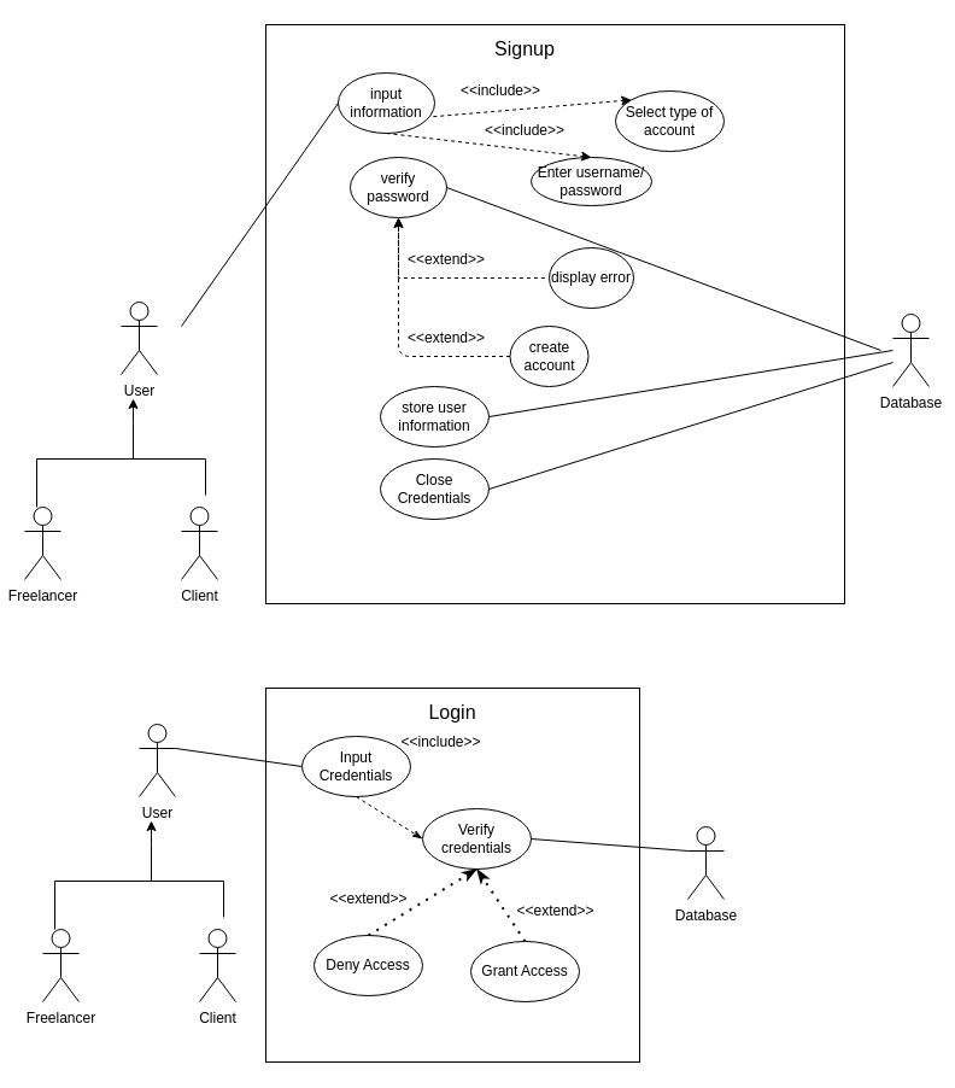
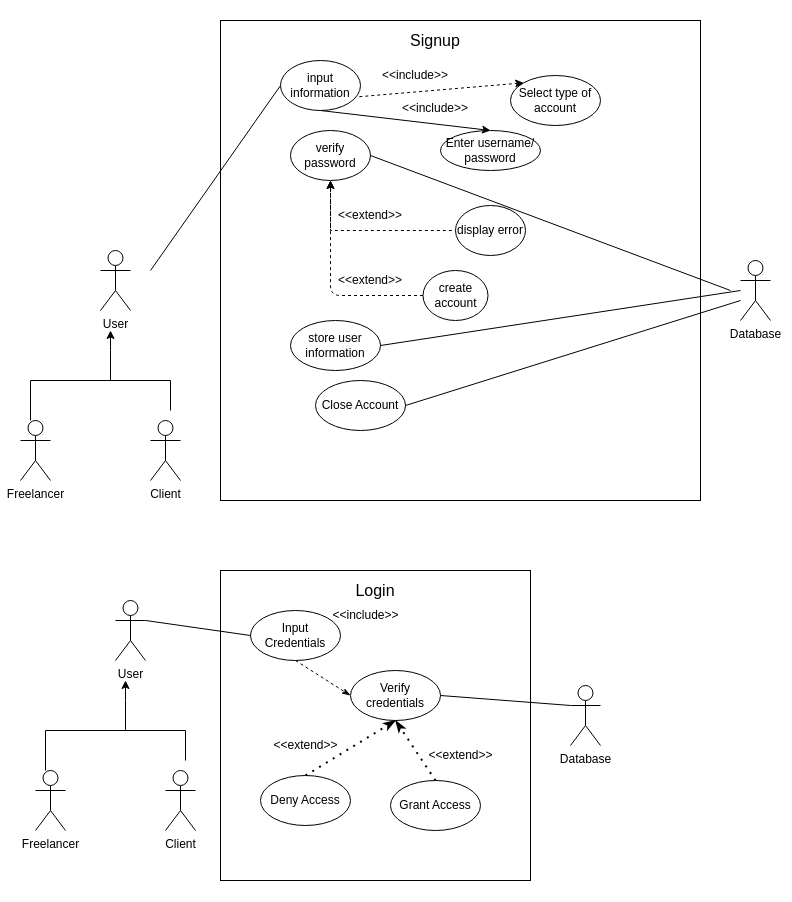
  <mxCell id="0" />
  <mxCell id="1" parent="0" />
  <mxCell id="2" value="" style="whiteSpace=wrap;html=1;aspect=fixed;" parent="1" vertex="1"><mxGeometry x="220" y="20" width="480" height="480" as="geometry" /></mxCell>
  <mxCell id="3" value="Database" style="shape=umlActor;verticalLabelPosition=bottom;labelBackgroundColor=#ffffff;verticalAlign=top;html=1;outlineConnect=0;" parent="1" vertex="1"><mxGeometry x="740" y="260" width="30" height="60" as="geometry" /></mxCell>
  <mxCell id="4" value="User" style="shape=umlActor;verticalLabelPosition=bottom;labelBackgroundColor=#ffffff;verticalAlign=top;html=1;outlineConnect=0;" parent="1" vertex="1"><mxGeometry x="100" y="250" width="30" height="60" as="geometry" /></mxCell>
  <mxCell id="5" value="Signup" style="text;html=1;strokeColor=none;fillColor=none;align=center;verticalAlign=middle;whiteSpace=wrap;rounded=0;fontSize=16;" parent="1" vertex="1"><mxGeometry x="415" y="30" width="40" height="20" as="geometry" /></mxCell>
- <mxCell id="6" value="store user information" style="ellipse;whiteSpace=wrap;html=1;" parent="1" vertex="1"><mxGeometry x="315" y="320" width="90" height="50" as="geometry" /></mxCell>
+ <mxCell id="6" value="store user information" style="ellipse;whiteSpace=wrap;html=1;" parent="1" vertex="1"><mxGeometry x="290" y="320" width="90" height="50" as="geometry" /></mxCell>
  <mxCell id="7" value="input information" style="ellipse;whiteSpace=wrap;html=1;" parent="1" vertex="1"><mxGeometry x="280" y="60" width="80" height="50" as="geometry" /></mxCell>
  <mxCell id="8" value="Enter username/ password" style="ellipse;whiteSpace=wrap;html=1;" parent="1" vertex="1"><mxGeometry x="440" y="130" width="100" height="40" as="geometry" /></mxCell>
  <mxCell id="9" value="&amp;lt;&amp;lt;include&amp;gt;&amp;gt;" style="text;html=1;strokeColor=none;fillColor=none;align=center;verticalAlign=middle;whiteSpace=wrap;rounded=0;" parent="1" vertex="1"><mxGeometry x="415" y="97.5" width="40" height="20" as="geometry" /></mxCell>
- <mxCell id="10" value="" style="endArrow=classic;html=1;entryX=0.5;entryY=0;entryDx=0;entryDy=0;exitX=0.5;exitY=1;exitDx=0;exitDy=0;dashed=1;" parent="1" source="7" target="8" edge="1"><mxGeometry width="50" height="50" relative="1" as="geometry"><mxPoint x="415" y="240" as="sourcePoint" /><mxPoint x="540" y="290" as="targetPoint" /></mxGeometry></mxCell>
+ <mxCell id="10" value="" style="endArrow=classic;html=1;entryX=0.5;entryY=0;entryDx=0;entryDy=0;exitX=0.5;exitY=1;exitDx=0;exitDy=0;dashed=0;" parent="1" source="7" target="8" edge="1"><mxGeometry width="50" height="50" relative="1" as="geometry"><mxPoint x="415" y="240" as="sourcePoint" /><mxPoint x="540" y="290" as="targetPoint" /></mxGeometry></mxCell>
  <mxCell id="11" style="edgeStyle=orthogonalEdgeStyle;rounded=0;orthogonalLoop=1;jettySize=auto;html=1;exitX=0.5;exitY=1;exitDx=0;exitDy=0;dashed=1;endArrow=none;endFill=0;startArrow=classic;startFill=1;entryX=0;entryY=0.5;entryDx=0;entryDy=0;" parent="1" source="12" target="13" edge="1"><mxGeometry relative="1" as="geometry" /></mxCell>
  <mxCell id="12" value="verify password" style="ellipse;whiteSpace=wrap;html=1;" parent="1" vertex="1"><mxGeometry x="290" y="130" width="80" height="50" as="geometry" /></mxCell>
  <mxCell id="13" value="display error" style="ellipse;whiteSpace=wrap;html=1;" parent="1" vertex="1"><mxGeometry x="455" y="205" width="70" height="50" as="geometry" /></mxCell>
  <mxCell id="14" value="" style="endArrow=none;html=1;entryX=0;entryY=0.5;entryDx=0;entryDy=0;" parent="1" target="7" edge="1"><mxGeometry width="50" height="50" relative="1" as="geometry"><mxPoint x="150" y="270" as="sourcePoint" /><mxPoint x="100" y="120" as="targetPoint" /></mxGeometry></mxCell>
  <mxCell id="15" value="create account" style="ellipse;whiteSpace=wrap;html=1;" parent="1" vertex="1"><mxGeometry x="422.5" y="270" width="65" height="50" as="geometry" /></mxCell>
  <mxCell id="16" value="Freelancer" style="shape=umlActor;verticalLabelPosition=bottom;labelBackgroundColor=#ffffff;verticalAlign=top;html=1;outlineConnect=0;" parent="1" vertex="1"><mxGeometry x="20" y="420" width="30" height="60" as="geometry" /></mxCell>
  <mxCell id="17" value="Client" style="shape=umlActor;verticalLabelPosition=bottom;labelBackgroundColor=#ffffff;verticalAlign=top;html=1;outlineConnect=0;" parent="1" vertex="1"><mxGeometry x="150" y="420" width="30" height="60" as="geometry" /></mxCell>
  <mxCell id="18" value="" style="endArrow=none;html=1;edgeStyle=orthogonalEdgeStyle;rounded=0;" parent="1" source="16" edge="1"><mxGeometry width="50" height="50" relative="1" as="geometry"><mxPoint x="30" y="390" as="sourcePoint" /><mxPoint x="130" y="380" as="targetPoint" /><Array as="points"><mxPoint x="30" y="380" /><mxPoint x="130" y="380" /></Array></mxGeometry></mxCell>
  <mxCell id="19" value="" style="endArrow=classic;html=1;edgeStyle=orthogonalEdgeStyle;rounded=0;startArrow=none;startFill=0;endFill=1;" parent="1" edge="1"><mxGeometry width="50" height="50" relative="1" as="geometry"><mxPoint x="170" y="410" as="sourcePoint" /><mxPoint x="110" y="330" as="targetPoint" /><Array as="points"><mxPoint x="170" y="380" /><mxPoint x="110" y="380" /><mxPoint x="110" y="350" /></Array></mxGeometry></mxCell>
  <mxCell id="20" value="" style="endArrow=none;html=1;exitX=1;exitY=0.5;exitDx=0;exitDy=0;" parent="1" source="6" edge="1"><mxGeometry width="50" height="50" relative="1" as="geometry"><mxPoint x="650" y="360" as="sourcePoint" /><mxPoint x="740" y="290" as="targetPoint" /></mxGeometry></mxCell>
- <mxCell id="21" value="Close Credentials" style="ellipse;whiteSpace=wrap;html=1;" parent="1" vertex="1"><mxGeometry x="315" y="380" width="90" height="50" as="geometry" /></mxCell>
+ <mxCell id="21" value="Close Account" style="ellipse;whiteSpace=wrap;html=1;" parent="1" vertex="1"><mxGeometry x="315" y="380" width="90" height="50" as="geometry" /></mxCell>
  <mxCell id="22" value="" style="endArrow=none;html=1;exitX=1;exitY=0.5;exitDx=0;exitDy=0;" parent="1" source="21" edge="1"><mxGeometry width="50" height="50" relative="1" as="geometry"><mxPoint x="740" y="430" as="sourcePoint" /><mxPoint x="740" y="300" as="targetPoint" /></mxGeometry></mxCell>
  <mxCell id="23" value="Select type of account" style="ellipse;whiteSpace=wrap;html=1;" parent="1" vertex="1"><mxGeometry x="510" y="75" width="90" height="50" as="geometry" /></mxCell>
  <mxCell id="24" value="" style="endArrow=classic;dashed=1;html=1;exitX=0.985;exitY=0.724;exitDx=0;exitDy=0;exitPerimeter=0;entryX=0;entryY=0;entryDx=0;entryDy=0;endFill=1;" parent="1" source="7" target="23" edge="1"><mxGeometry width="50" height="50" relative="1" as="geometry"><mxPoint x="400" y="90" as="sourcePoint" /><mxPoint x="450" y="40" as="targetPoint" /></mxGeometry></mxCell>
  <mxCell id="25" value="&amp;lt;&amp;lt;include&amp;gt;&amp;gt;" style="text;html=1;strokeColor=none;fillColor=none;align=center;verticalAlign=middle;whiteSpace=wrap;rounded=0;" parent="1" vertex="1"><mxGeometry x="395" y="65" width="40" height="20" as="geometry" /></mxCell>
  <mxCell id="26" value="" style="endArrow=none;html=1;exitX=1;exitY=0.5;exitDx=0;exitDy=0;" parent="1" source="12" edge="1"><mxGeometry width="50" height="50" relative="1" as="geometry"><mxPoint x="370" y="460" as="sourcePoint" /><mxPoint x="730" y="290" as="targetPoint" /></mxGeometry></mxCell>
  <mxCell id="27" value="" style="endArrow=classic;dashed=1;html=1;exitX=0;exitY=0.5;exitDx=0;exitDy=0;entryX=0.5;entryY=1;entryDx=0;entryDy=0;edgeStyle=orthogonalEdgeStyle;startArrow=none;startFill=0;endFill=1;" parent="1" source="15" target="12" edge="1"><mxGeometry width="50" height="50" relative="1" as="geometry"><mxPoint x="330" y="330" as="sourcePoint" /><mxPoint x="380" y="280" as="targetPoint" /></mxGeometry></mxCell>
  <mxCell id="28" value="&amp;lt;&amp;lt;extend&amp;gt;&amp;gt;" style="text;html=1;strokeColor=none;fillColor=none;align=center;verticalAlign=middle;whiteSpace=wrap;rounded=0;" parent="1" vertex="1"><mxGeometry x="350" y="205" width="40" height="20" as="geometry" /></mxCell>
  <mxCell id="29" value="&amp;lt;&amp;lt;extend&amp;gt;&amp;gt;" style="text;html=1;strokeColor=none;fillColor=none;align=center;verticalAlign=middle;whiteSpace=wrap;rounded=0;" parent="1" vertex="1"><mxGeometry x="350" y="270" width="40" height="20" as="geometry" /></mxCell>
  <mxCell id="30" value="" style="whiteSpace=wrap;html=1;aspect=fixed;" parent="1" vertex="1"><mxGeometry x="220" y="570" width="310" height="310" as="geometry" /></mxCell>
  <mxCell id="31" value="Database" style="shape=umlActor;verticalLabelPosition=bottom;labelBackgroundColor=#ffffff;verticalAlign=top;html=1;outlineConnect=0;" parent="1" vertex="1"><mxGeometry x="570" y="685" width="30" height="60" as="geometry" /></mxCell>
  <mxCell id="32" value="Verify credentials&lt;span style=&quot;font-family: &amp;#34;helvetica&amp;#34; , &amp;#34;arial&amp;#34; , sans-serif ; font-size: 0px ; white-space: nowrap&quot;&gt;%3CmxGraphModel%3E%3Croot%3E%3CmxCell%20id%3D%220%22%2F%3E%3CmxCell%20id%3D%221%22%20parent%3D%220%22%2F%3E%3CmxCell%20id%3D%222%22%20value%3D%22store%20user%20information%22%20style%3D%22ellipse%3BwhiteSpace%3Dwrap%3Bhtml%3D1%3B%22%20vertex%3D%221%22%20parent%3D%221%22%3E%3CmxGeometry%20x%3D%22375%22%20y%3D%22350%22%20width%3D%2290%22%20height%3D%2250%22%20as%3D%22geometry%22%2F%3E%3C%2FmxCell%3E%3C%2Froot%3E%3C%2FmxGraphModel%3E&lt;/span&gt;" style="ellipse;whiteSpace=wrap;html=1;" parent="1" vertex="1"><mxGeometry x="350" y="670" width="90" height="50" as="geometry" /></mxCell>
  <mxCell id="33" value="Grant Access" style="ellipse;whiteSpace=wrap;html=1;" parent="1" vertex="1"><mxGeometry x="390" y="780" width="90" height="50" as="geometry" /></mxCell>
  <mxCell id="34" value="Deny Access" style="ellipse;whiteSpace=wrap;html=1;" parent="1" vertex="1"><mxGeometry x="260" y="775" width="90" height="50" as="geometry" /></mxCell>
  <mxCell id="35" value="" style="endArrow=none;html=1;exitX=1;exitY=0.5;exitDx=0;exitDy=0;entryX=0;entryY=0.333;entryDx=0;entryDy=0;entryPerimeter=0;" parent="1" source="32" edge="1" target="31"><mxGeometry width="50" height="50" relative="1" as="geometry"><mxPoint x="450" y="700" as="sourcePoint" /><mxPoint x="550" y="700" as="targetPoint" /></mxGeometry></mxCell>
  <mxCell id="36" value="Login" style="text;html=1;strokeColor=none;fillColor=none;align=center;verticalAlign=middle;whiteSpace=wrap;rounded=0;fontSize=16;" parent="1" vertex="1"><mxGeometry x="355" y="580" width="40" height="20" as="geometry" /></mxCell>
  <mxCell id="37" value="User" style="shape=umlActor;verticalLabelPosition=bottom;labelBackgroundColor=#ffffff;verticalAlign=top;html=1;outlineConnect=0;" vertex="1" parent="1"><mxGeometry x="115" y="600" width="30" height="60" as="geometry" /></mxCell>
  <mxCell id="38" value="Freelancer" style="shape=umlActor;verticalLabelPosition=bottom;labelBackgroundColor=#ffffff;verticalAlign=top;html=1;outlineConnect=0;" vertex="1" parent="1"><mxGeometry x="35" y="770" width="30" height="60" as="geometry" /></mxCell>
  <mxCell id="39" value="Client" style="shape=umlActor;verticalLabelPosition=bottom;labelBackgroundColor=#ffffff;verticalAlign=top;html=1;outlineConnect=0;" vertex="1" parent="1"><mxGeometry x="165" y="770" width="30" height="60" as="geometry" /></mxCell>
  <mxCell id="40" value="" style="endArrow=none;html=1;edgeStyle=orthogonalEdgeStyle;rounded=0;" edge="1" source="38" parent="1"><mxGeometry width="50" height="50" relative="1" as="geometry"><mxPoint x="45" y="740" as="sourcePoint" /><mxPoint x="145" y="730" as="targetPoint" /><Array as="points"><mxPoint x="45" y="730" /><mxPoint x="145" y="730" /></Array></mxGeometry></mxCell>
  <mxCell id="41" value="" style="endArrow=classic;html=1;edgeStyle=orthogonalEdgeStyle;rounded=0;startArrow=none;startFill=0;endFill=1;" edge="1" parent="1"><mxGeometry width="50" height="50" relative="1" as="geometry"><mxPoint x="185" y="760" as="sourcePoint" /><mxPoint x="125" y="680" as="targetPoint" /><Array as="points"><mxPoint x="185" y="730" /><mxPoint x="125" y="730" /><mxPoint x="125" y="700" /></Array></mxGeometry></mxCell>
  <mxCell id="42" value="" style="endArrow=classicThin;dashed=1;html=1;dashPattern=1 3;strokeWidth=2;rounded=0;entryX=0.5;entryY=1;entryDx=0;entryDy=0;exitX=0.5;exitY=0;exitDx=0;exitDy=0;endFill=1;" edge="1" parent="1" source="34" target="32"><mxGeometry width="50" height="50" relative="1" as="geometry"><mxPoint x="290" y="710" as="sourcePoint" /><mxPoint x="340" y="660" as="targetPoint" /></mxGeometry></mxCell>
  <mxCell id="43" value="" style="endArrow=classicThin;dashed=1;html=1;dashPattern=1 3;strokeWidth=2;rounded=0;exitX=0.5;exitY=0;exitDx=0;exitDy=0;entryX=0.5;entryY=1;entryDx=0;entryDy=0;endFill=1;" edge="1" parent="1" source="33" target="32"><mxGeometry width="50" height="50" relative="1" as="geometry"><mxPoint x="300" y="720" as="sourcePoint" /><mxPoint x="350" y="670" as="targetPoint" /></mxGeometry></mxCell>
  <mxCell id="44" value="&amp;lt;&amp;lt;extend&amp;gt;&amp;gt;" style="text;html=1;align=center;verticalAlign=middle;resizable=0;points=[];autosize=1;strokeColor=none;fillColor=none;" vertex="1" parent="1"><mxGeometry x="260" y="730" width="90" height="30" as="geometry" /></mxCell>
  <mxCell id="45" value="&amp;lt;&amp;lt;extend&amp;gt;&amp;gt;" style="text;html=1;align=center;verticalAlign=middle;resizable=0;points=[];autosize=1;strokeColor=none;fillColor=none;" vertex="1" parent="1"><mxGeometry x="415" y="740" width="90" height="30" as="geometry" /></mxCell>
  <mxCell id="46" value="Input Credentials" style="ellipse;whiteSpace=wrap;html=1;" vertex="1" parent="1"><mxGeometry x="250" y="610" width="90" height="50" as="geometry" /></mxCell>
  <mxCell id="47" value="&amp;lt;&amp;lt;include&amp;gt;&amp;gt;" style="text;html=1;align=center;verticalAlign=middle;resizable=0;points=[];autosize=1;strokeColor=none;fillColor=none;" vertex="1" parent="1"><mxGeometry x="320" y="600" width="90" height="30" as="geometry" /></mxCell>
  <mxCell id="48" value="" style="endArrow=none;html=1;rounded=0;exitX=1;exitY=0.333;exitDx=0;exitDy=0;exitPerimeter=0;entryX=0;entryY=0.5;entryDx=0;entryDy=0;" edge="1" parent="1" source="37" target="46"><mxGeometry width="50" height="50" relative="1" as="geometry"><mxPoint x="150" y="630" as="sourcePoint" /><mxPoint x="200" y="580" as="targetPoint" /></mxGeometry></mxCell>
  <mxCell id="49" value="" style="endArrow=classicThin;html=1;rounded=0;exitX=0.5;exitY=1;exitDx=0;exitDy=0;entryX=0;entryY=0.5;entryDx=0;entryDy=0;endFill=1;dashed=1;" edge="1" parent="1" source="46" target="32"><mxGeometry width="50" height="50" relative="1" as="geometry"><mxPoint x="155" y="630" as="sourcePoint" /><mxPoint x="245" y="640" as="targetPoint" /></mxGeometry></mxCell>
